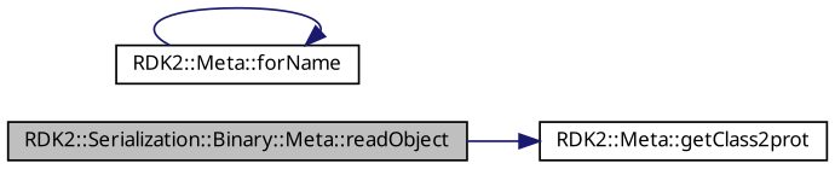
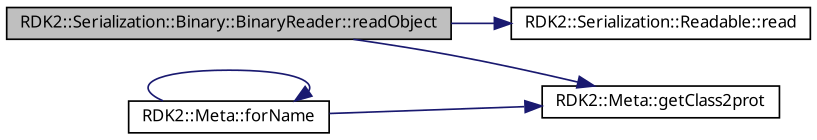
  digraph {
    rankdir=LR
    node [color=black fillcolor=white fontname="FreeSans.ttf" fontsize=10 shape=record style=filled]
    edge [color=midnightblue fontname="FreeSans.ttf" fontsize=10 labelfontname="FreeSans.ttf" labelfontsize=10 style=solid]
-   n1 [fillcolor=grey75 fontcolor=black height=0.2 label="RDK2::Serialization::Binary::Meta::readObject" width=0.4]
+   n1 [fillcolor=grey75 fontcolor=black height=0.2 label="RDK2::Serialization::Binary::BinaryReader::readObject" width=0.4]
+   n2 [height=0.2 label="RDK2::Serialization::Readable::read" width=0.4]
    n3 [height=0.2 label="RDK2::Meta::getClass2prot" width=0.4]
    n4 [height=0.2 label="RDK2::Meta::forName" width=0.4]
+   n1 -> n2
    n1 -> n3
+   n4 -> n3
    n4 -> n4
  }
